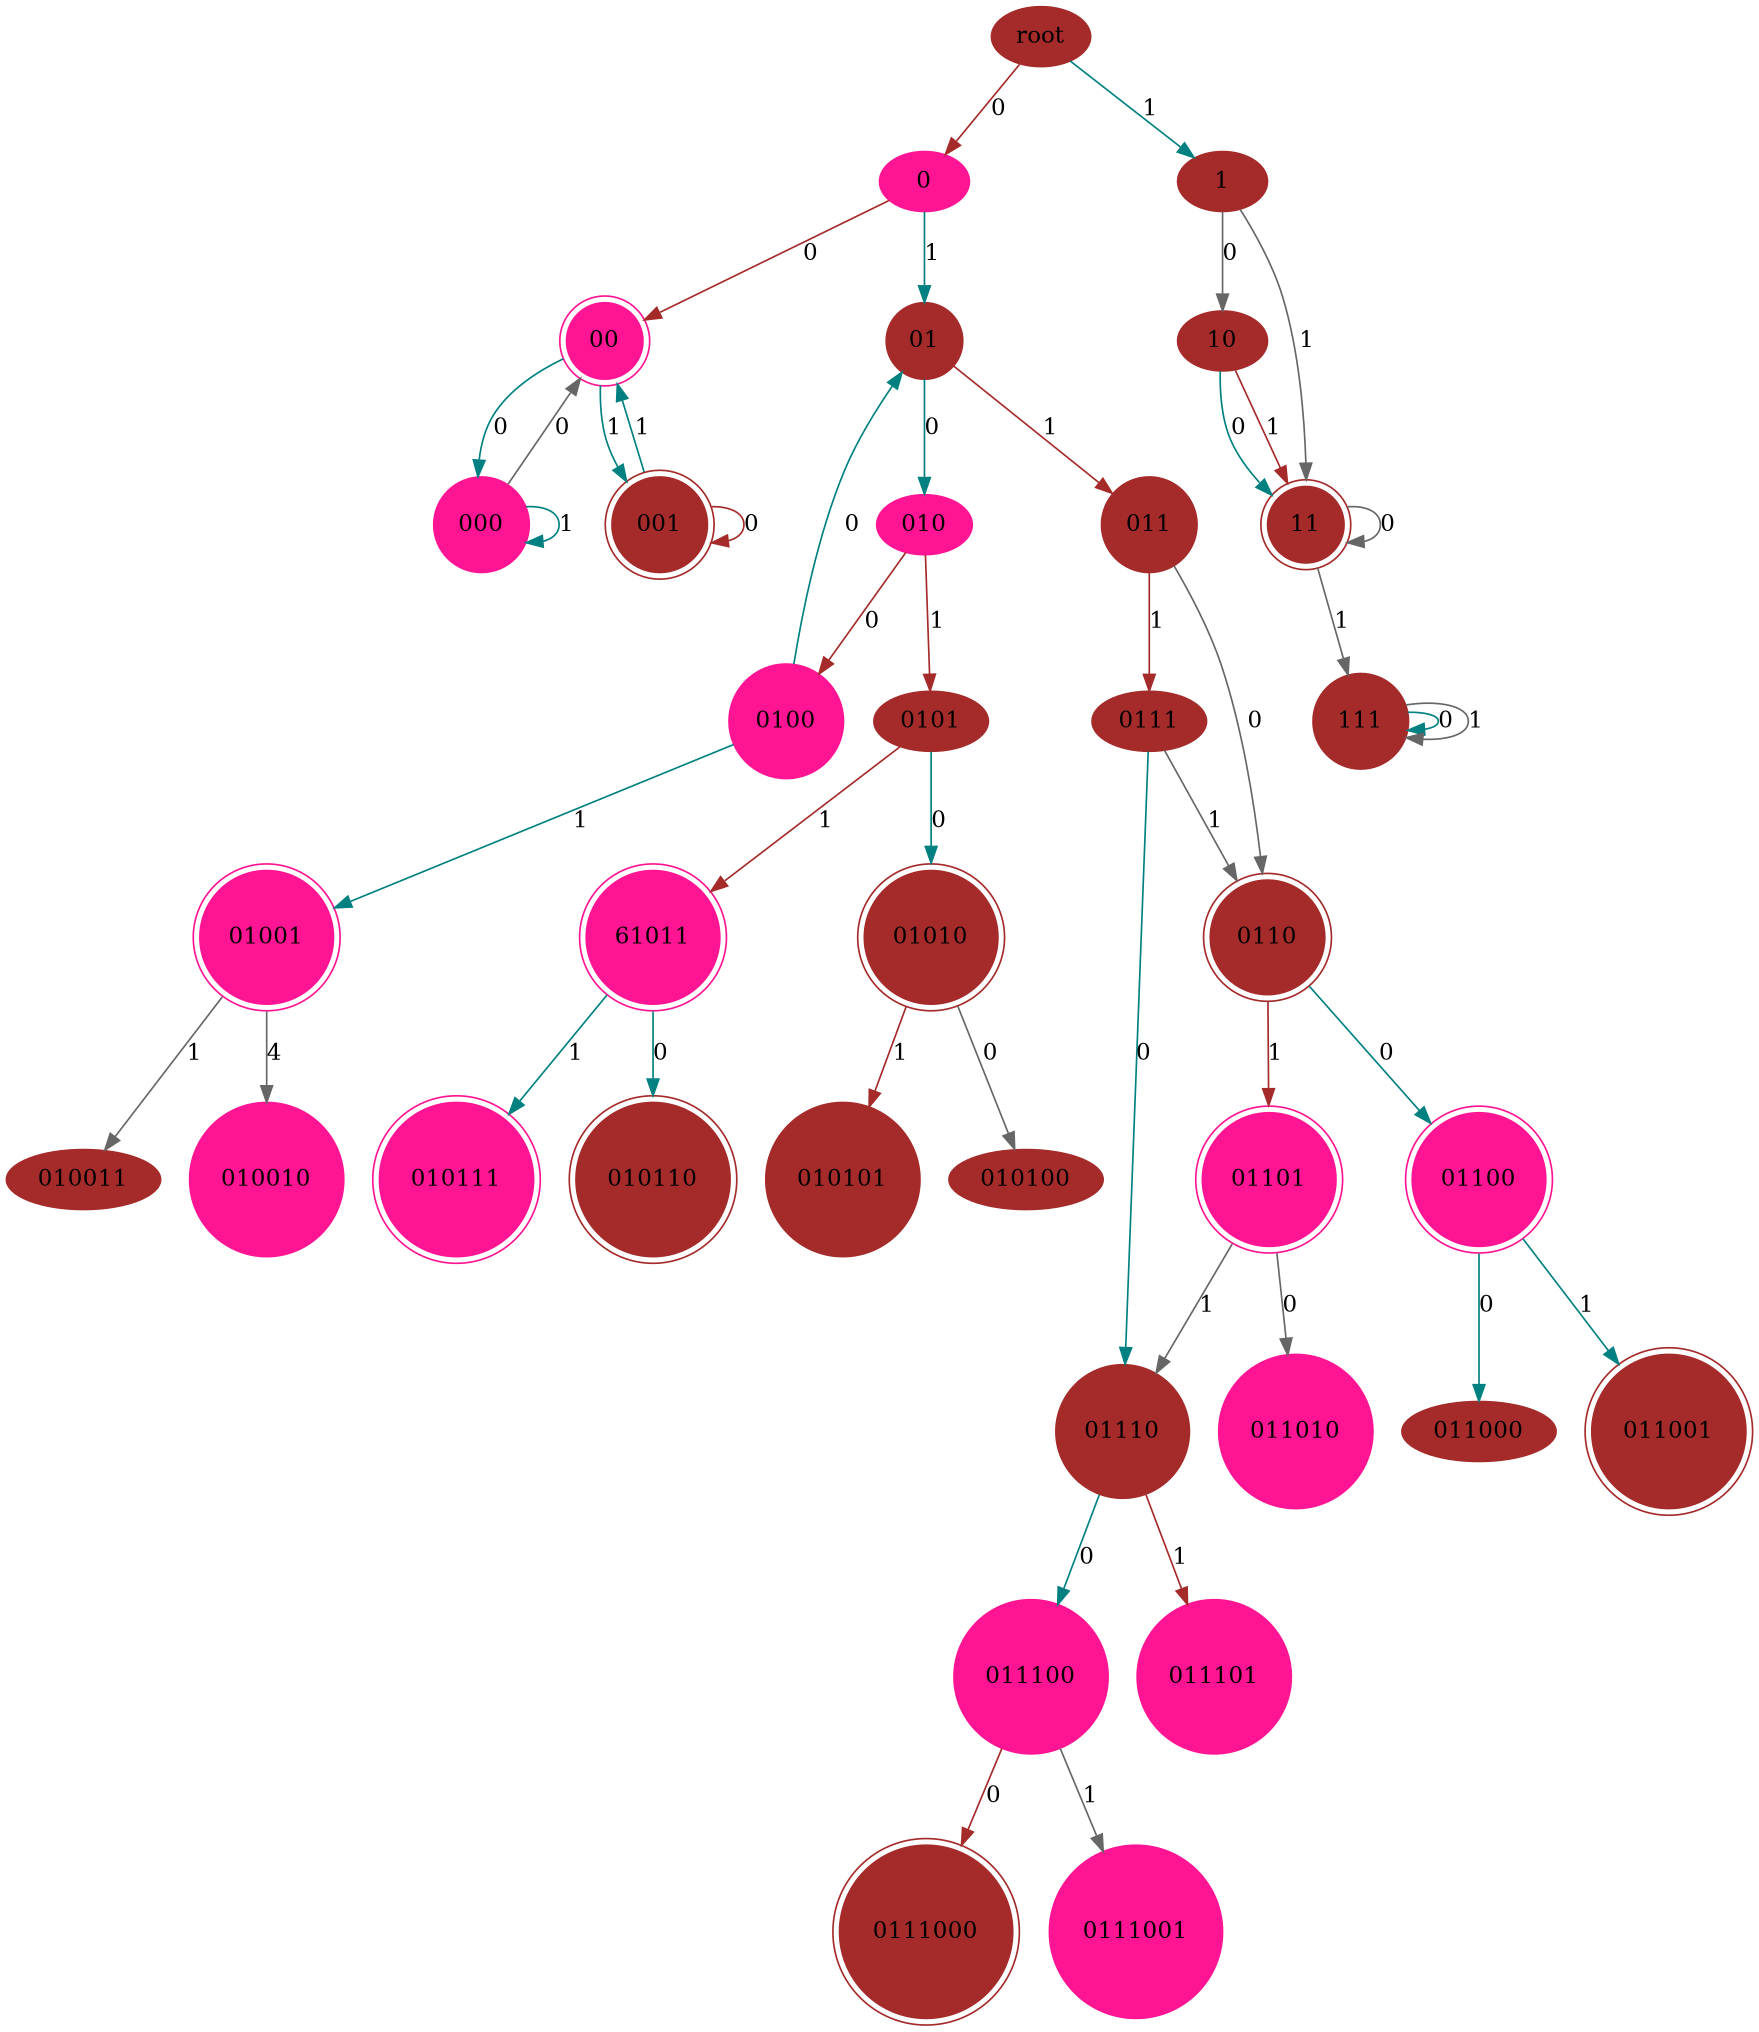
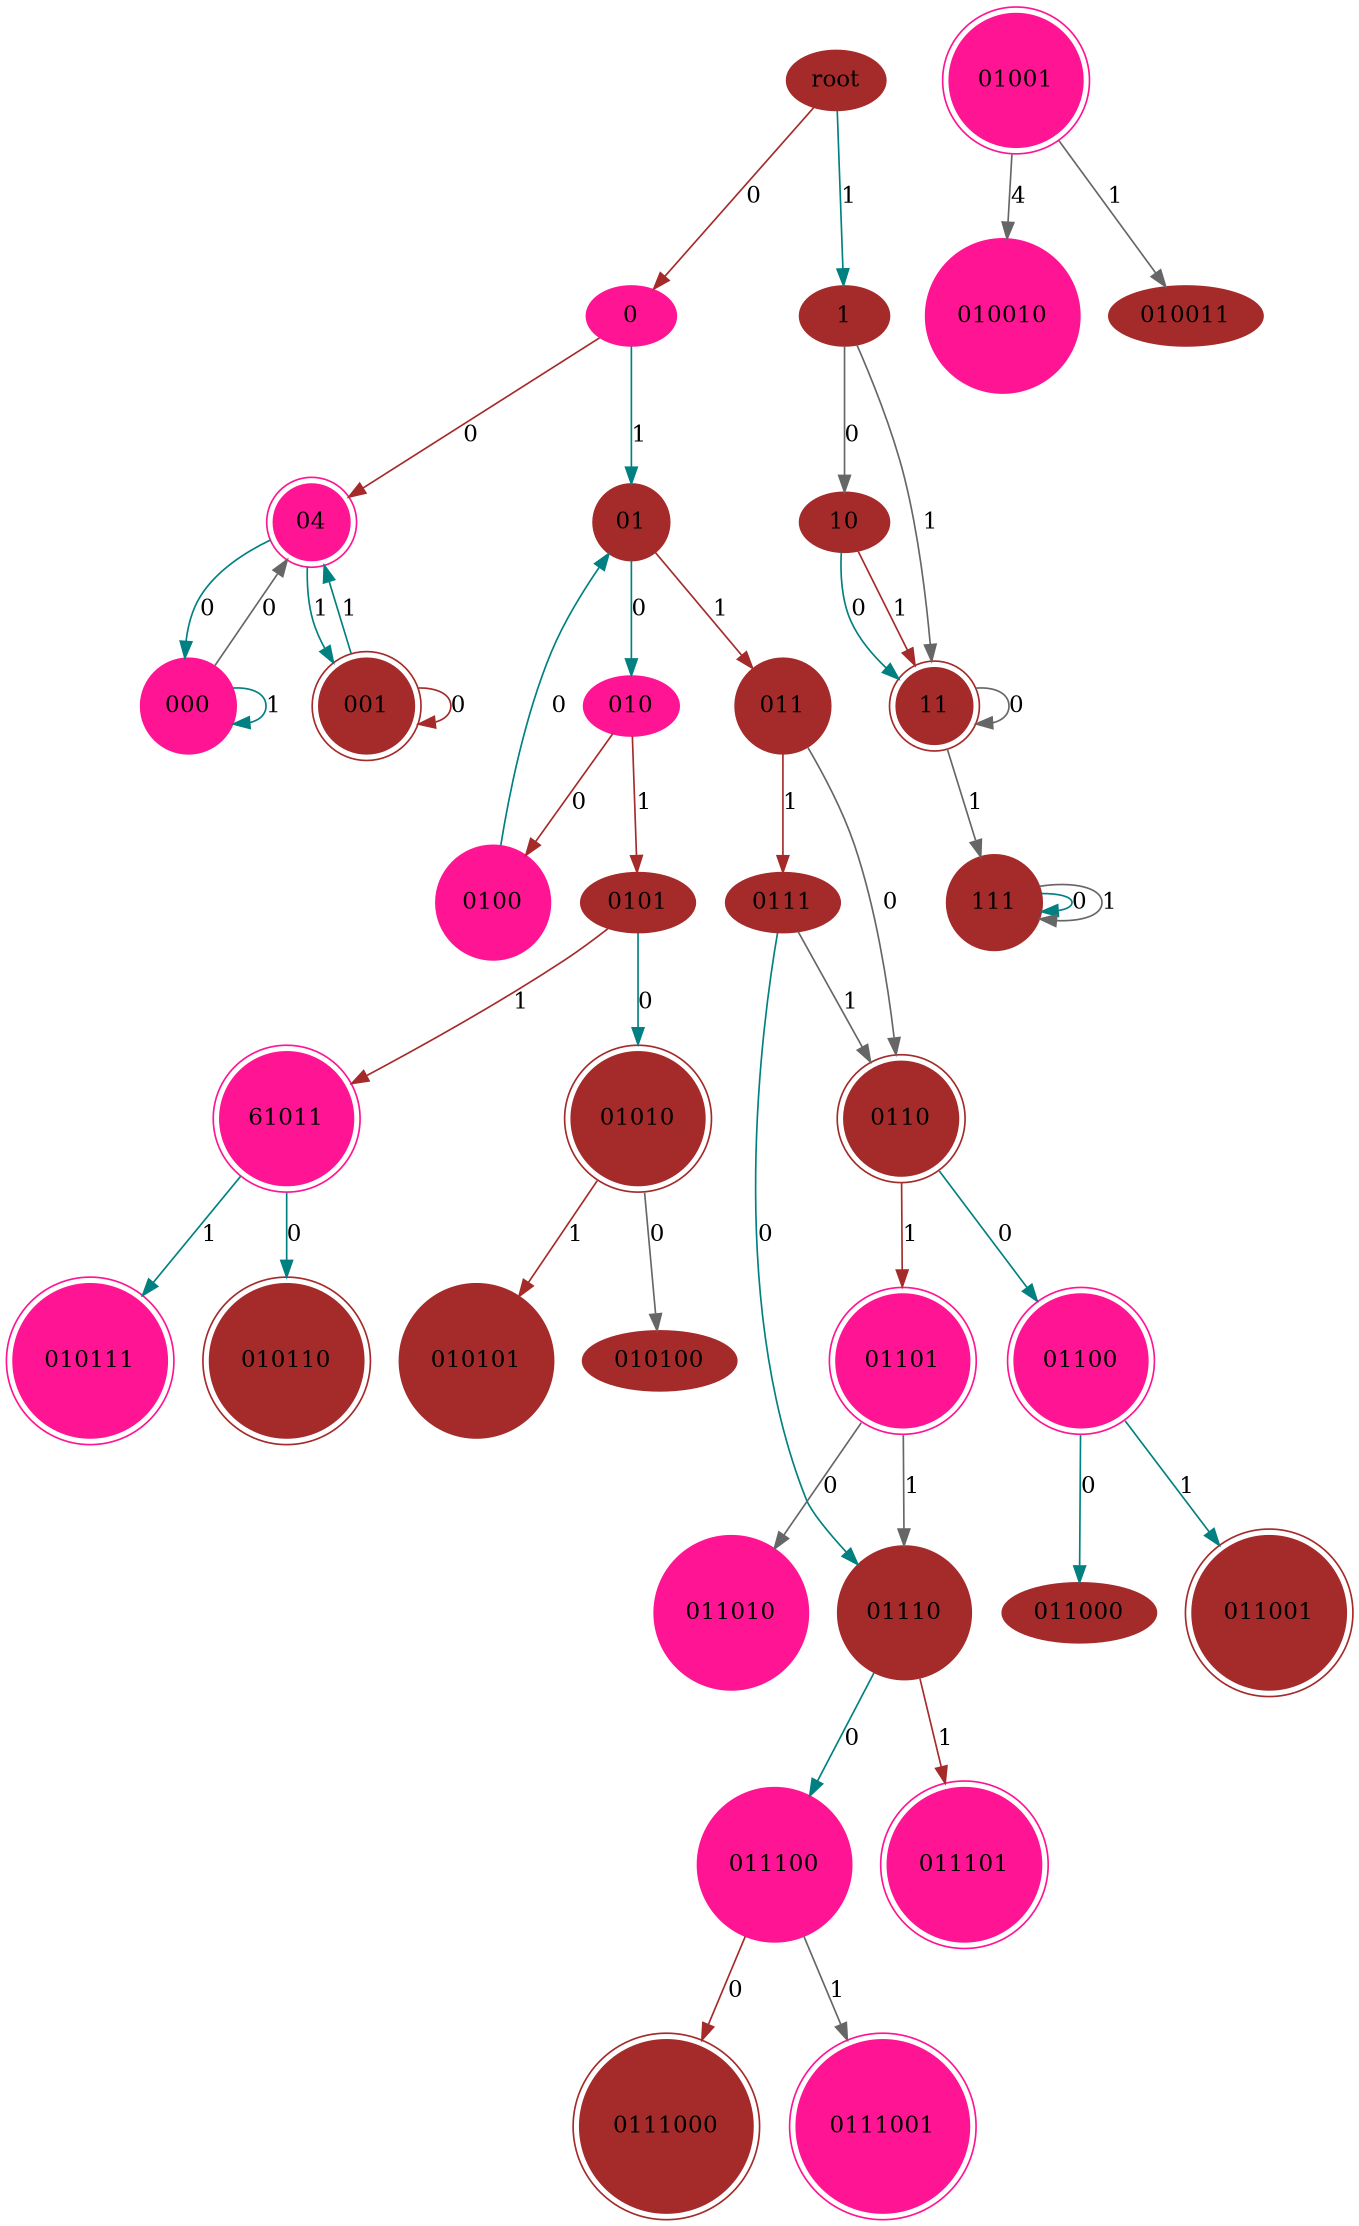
  digraph {
    node [color=brown style=filled shape=doublecircle]
    edge [color=teal]
    root [shape=""]
    0 [color=deeppink shape=""]
    1 [shape=""]
-   00 [color=deeppink]
+   00 [color=deeppink label=04]
    01 [shape=Mcircle]
    10 [shape=""]
    11
    000 [color=deeppink shape=Mcircle]
    001
    010 [color=deeppink shape=""]
    011 [shape=Mcircle]
    111 [shape=Mcircle]
    0100 [color=deeppink shape=Mcircle]
    0101 [shape=""]
    0110
    0111 [shape=""]
    01001 [color=deeppink]
    01010
    n19 [color=deeppink label=61011]
    01100 [color=deeppink]
    01101 [color=deeppink]
    01110 [shape=Mcircle]
    010010 [color=deeppink shape=Mcircle]
    010011 [shape=""]
    010100 [shape=""]
    010101 [shape=Mcircle]
    010110
    010111 [color=deeppink]
    011000 [shape=""]
    011001
    011010 [color=deeppink shape=Mcircle]
    011100 [color=deeppink shape=Mcircle]
-   011101 [color=deeppink shape=Mcircle]
+   011101 [color=deeppink]
    0111000
-   0111001 [color=deeppink shape=Mcircle]
+   0111001 [color=deeppink]
    root -> 0 [color=brown label=0]
    root -> 1 [label=1]
    0 -> 00 [color=brown label=0]
    0 -> 01 [label=1]
    1 -> 10 [color=gray40 label=0]
    1 -> 11 [color=gray40 label=1]
    00 -> 000 [label=0]
    00 -> 001 [label=1]
    01 -> 010 [label=0]
    01 -> 011 [color=brown label=1]
    10 -> 11 [label=0]
    10 -> 11 [color=brown label=1]
    11 -> 11 [color=gray40 label=0]
    11 -> 111 [color=gray40 label=1]
    000 -> 00 [color=gray40 label=0]
    000 -> 000 [label=1]
    001 -> 00 [label=1]
    001 -> 001 [color=brown label=0]
    010 -> 0100 [color=brown label=0]
    010 -> 0101 [color=brown label=1]
    011 -> 0110 [color=gray40 label=0]
    011 -> 0111 [color=brown label=1]
    111 -> 111 [label=0]
    111 -> 111 [color=gray40 label=1]
    0100 -> 01 [label=0]
-   0100 -> 01001 [label=1]
    0101 -> 01010 [label=0]
    0101 -> n19 [color=brown label=1]
    0110 -> 01100 [label=0]
    0110 -> 01101 [color=brown label=1]
    0111 -> 0110 [color=gray40 label=1]
    0111 -> 01110 [label=0]
    01001 -> 010010 [color=gray40 label=4]
    01001 -> 010011 [color=gray40 label=1]
    01010 -> 010100 [color=gray40 label=0]
    01010 -> 010101 [color=brown label=1]
    n19 -> 010110 [label=0]
    n19 -> 010111 [label=1]
    01100 -> 011000 [label=0]
    01100 -> 011001 [label=1]
    01101 -> 01110 [color=gray40 label=1]
    01101 -> 011010 [color=gray40 label=0]
    01110 -> 011100 [label=0]
    01110 -> 011101 [color=brown label=1]
    011100 -> 0111000 [color=brown label=0]
    011100 -> 0111001 [color=gray40 label=1]
  }
